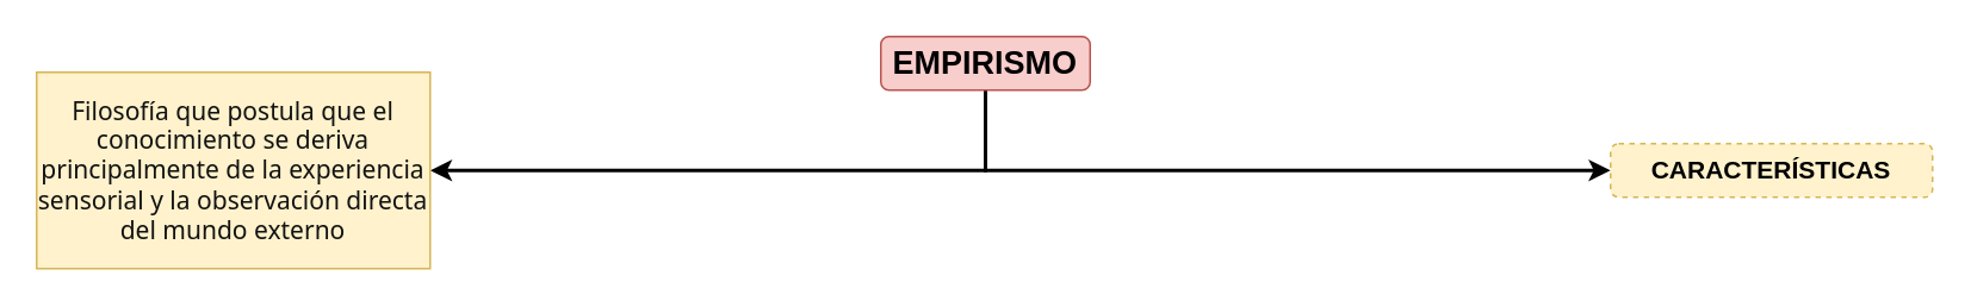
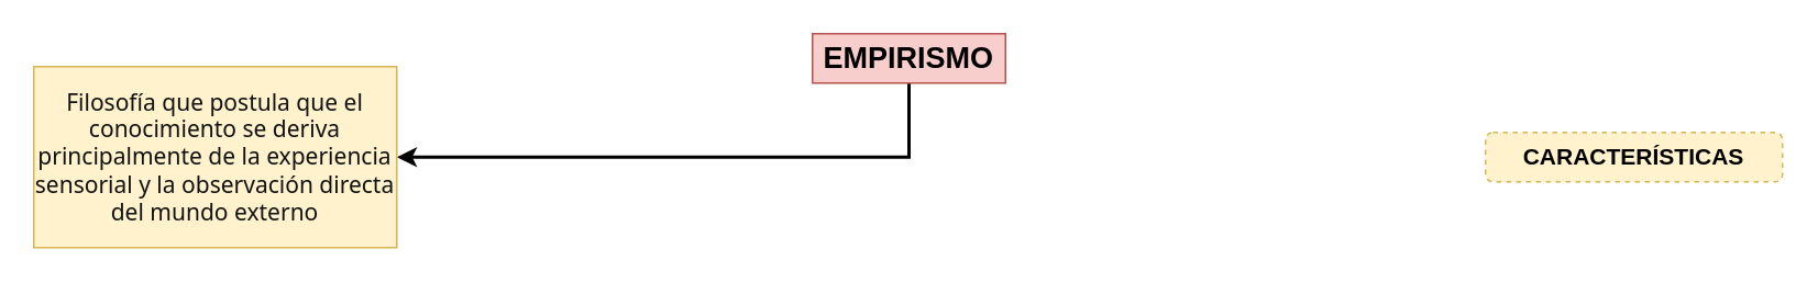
  <mxCell id="0" />
  <mxCell id="1" parent="0" />
  <mxCell id="2" value="" style="edgeStyle=orthogonalEdgeStyle;rounded=0;orthogonalLoop=1;jettySize=auto;html=1;entryX=1;entryY=0.5;entryDx=0;entryDy=0;strokeWidth=2;" edge="1" parent="1" source="4" target="5"><mxGeometry relative="1" as="geometry"><mxPoint x="550.5" y="130" as="targetPoint" /><Array as="points"><mxPoint x="551" y="95" /></Array></mxGeometry></mxCell>
- <mxCell id="3" style="edgeStyle=orthogonalEdgeStyle;rounded=0;orthogonalLoop=1;jettySize=auto;html=1;entryX=0;entryY=0.5;entryDx=0;entryDy=0;strokeWidth=2;" edge="1" parent="1" source="4" target="6"><mxGeometry relative="1" as="geometry"><Array as="points"><mxPoint x="551" y="95" /></Array></mxGeometry></mxCell>
- <mxCell id="4" value="&lt;font style=&quot;font-size: 18px;&quot;&gt;EMPIRISMO&lt;/font&gt;" style="whiteSpace=wrap;html=1;fillColor=#f8cecc;strokeColor=#b85450;fontStyle=1;fontSize=18;rounded=1;" parent="1" vertex="1"><mxGeometry x="492" y="20" width="117" height="30" as="geometry" /></mxCell>
+ <mxCell id="4" value="&lt;font style=&quot;font-size: 18px;&quot;&gt;EMPIRISMO&lt;/font&gt;" style="rounded=0;whiteSpace=wrap;html=1;fillColor=#f8cecc;strokeColor=#b85450;fontStyle=1;fontSize=18;" parent="1" vertex="1"><mxGeometry x="492" y="20" width="117" height="30" as="geometry" /></mxCell>
  <mxCell id="5" value="&lt;span style=&quot;font-family: Söhne, ui-sans-serif, system-ui, -apple-system, &amp;quot;Segoe UI&amp;quot;, Roboto, Ubuntu, Cantarell, &amp;quot;Noto Sans&amp;quot;, sans-serif, &amp;quot;Helvetica Neue&amp;quot;, Arial, &amp;quot;Apple Color Emoji&amp;quot;, &amp;quot;Segoe UI Emoji&amp;quot;, &amp;quot;Segoe UI Symbol&amp;quot;, &amp;quot;Noto Color Emoji&amp;quot;; font-size: 14px; text-align: start; white-space-collapse: preserve;&quot;&gt;&lt;font color=&quot;#121212&quot;&gt;Filosofía que postula que el conocimiento se deriva principalmente de la experiencia sensorial y la observación directa del mundo externo&lt;/font&gt;&lt;/span&gt;" style="rounded=0;whiteSpace=wrap;html=1;fillColor=#fff2cc;strokeColor=#d6b656;fontStyle=0;horizontal=1;fontSize=14;" vertex="1" parent="1"><mxGeometry x="20" y="40" width="220" height="110" as="geometry" /></mxCell>
  <mxCell id="6" value="&lt;b&gt;&lt;font style=&quot;font-size: 14px;&quot;&gt;CARACTERÍSTICAS&lt;/font&gt;&lt;/b&gt;" style="rounded=1;whiteSpace=wrap;html=1;fillColor=#fff2cc;strokeColor=#d6b656;dashed=1;" vertex="1" parent="1"><mxGeometry x="900" y="80" width="180" height="30" as="geometry" /></mxCell>
